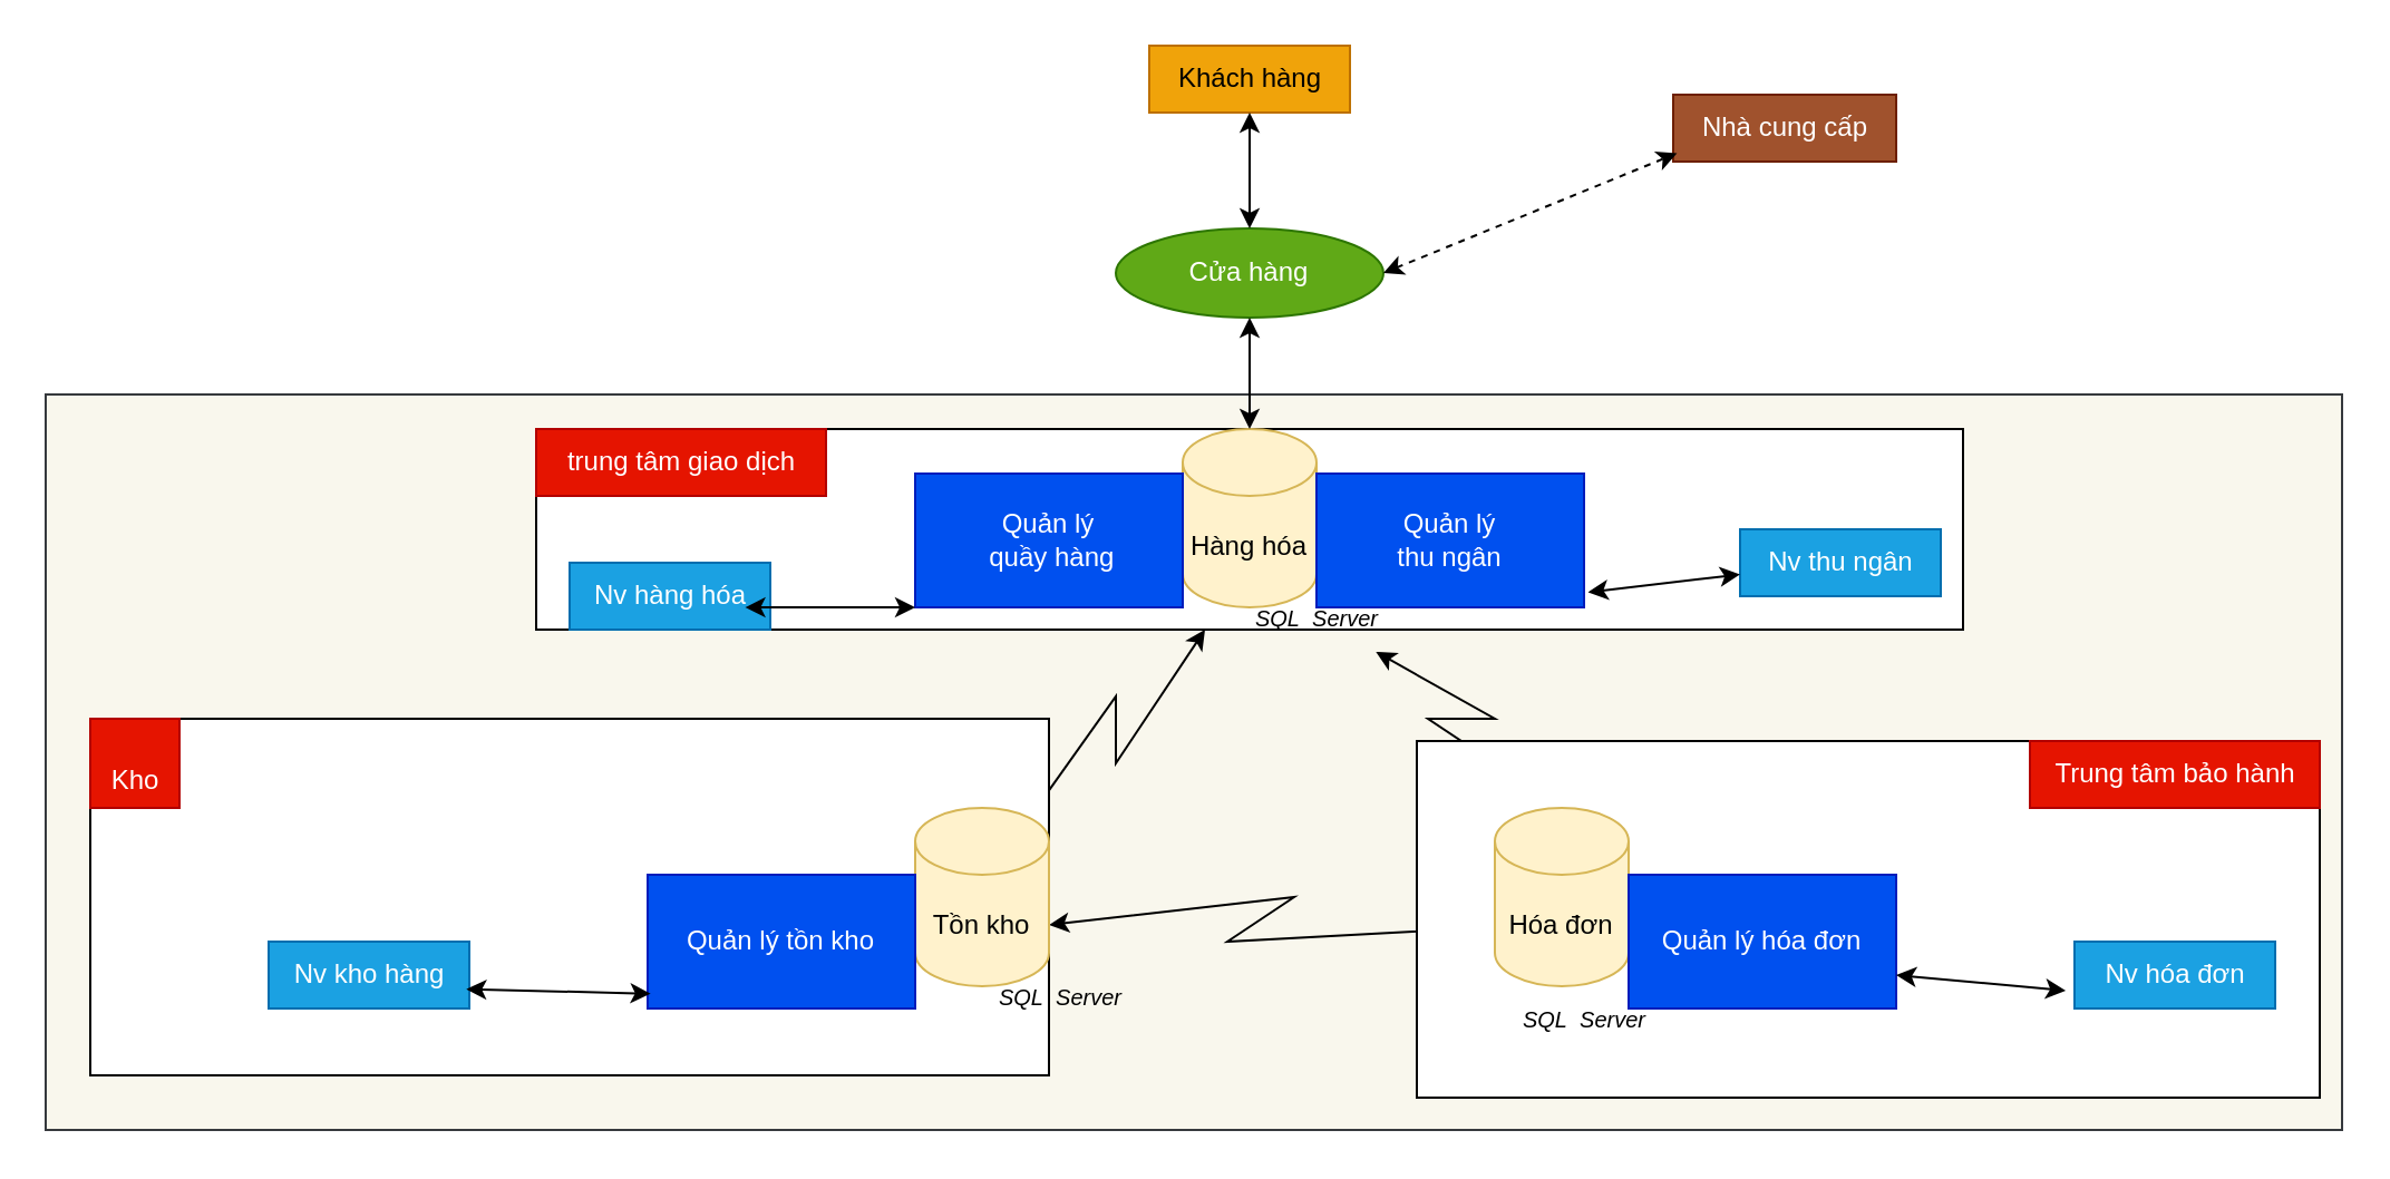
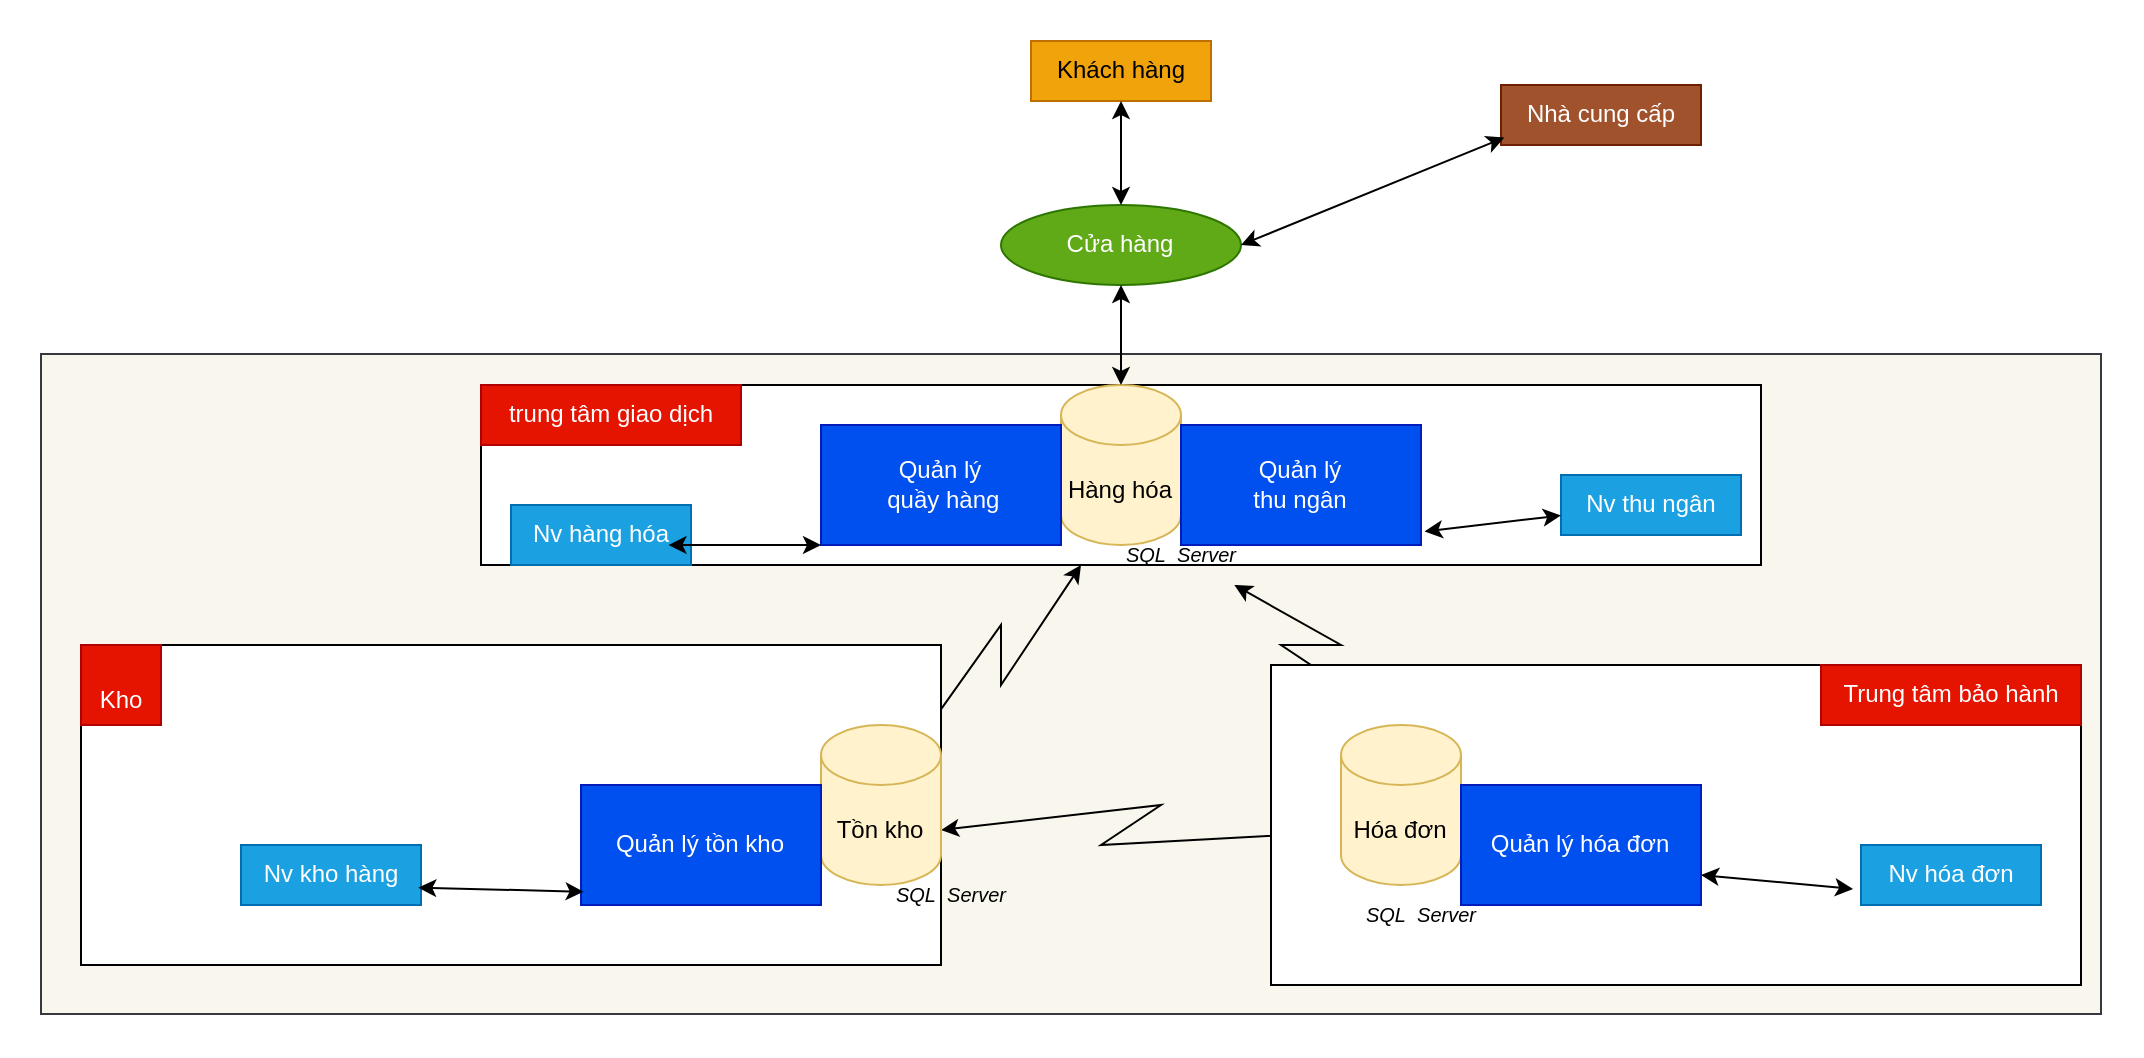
  <mxCell id="0" />
  <mxCell id="1" parent="0" />
  <mxCell id="2" value="Khách hàng" style="text;html=1;align=center;verticalAlign=middle;resizable=0;points=[];autosize=1;strokeColor=#BD7000;fillColor=#f0a30a;fontColor=#000000;" vertex="1" parent="1"><mxGeometry x="515" y="20" width="90" height="30" as="geometry" /></mxCell>
  <mxCell id="3" value="Cửa hàng" style="ellipse;whiteSpace=wrap;html=1;fillColor=#60a917;strokeColor=#2D7600;fontColor=#ffffff;" vertex="1" parent="1"><mxGeometry x="500" y="102" width="120" height="40" as="geometry" /></mxCell>
  <mxCell id="4" style="edgeStyle=orthogonalEdgeStyle;rounded=0;orthogonalLoop=1;jettySize=auto;html=1;exitX=0.5;exitY=1;exitDx=0;exitDy=0;" edge="1" parent="1" source="3" target="3"><mxGeometry relative="1" as="geometry" /></mxCell>
  <mxCell id="5" value="" style="endArrow=classic;startArrow=classic;html=1;rounded=0;exitX=0.5;exitY=0;exitDx=0;exitDy=0;" edge="1" parent="1" source="3" target="2"><mxGeometry width="50" height="50" relative="1" as="geometry"><mxPoint x="590" y="292" as="sourcePoint" /><mxPoint x="640" y="242" as="targetPoint" /></mxGeometry></mxCell>
  <mxCell id="6" value="Nhà cung cấp" style="text;html=1;align=center;verticalAlign=middle;resizable=0;points=[];autosize=1;strokeColor=#6D1F00;fillColor=#a0522d;fontColor=#ffffff;" vertex="1" parent="1"><mxGeometry x="750" y="42" width="100" height="30" as="geometry" /></mxCell>
- <mxCell id="7" value="" style="endArrow=classic;startArrow=classic;html=1;rounded=0;entryX=0.017;entryY=0.875;entryDx=0;entryDy=0;entryPerimeter=0;exitX=1;exitY=0.5;exitDx=0;exitDy=0;dashed=1;" edge="1" parent="1" source="3" target="6"><mxGeometry width="50" height="50" relative="1" as="geometry"><mxPoint x="590" y="292" as="sourcePoint" /><mxPoint x="640" y="242" as="targetPoint" /></mxGeometry></mxCell>
+ <mxCell id="7" value="" style="endArrow=classic;startArrow=classic;html=1;rounded=0;entryX=0.017;entryY=0.875;entryDx=0;entryDy=0;entryPerimeter=0;exitX=1;exitY=0.5;exitDx=0;exitDy=0;" edge="1" parent="1" source="3" target="6"><mxGeometry width="50" height="50" relative="1" as="geometry"><mxPoint x="590" y="292" as="sourcePoint" /><mxPoint x="640" y="242" as="targetPoint" /></mxGeometry></mxCell>
  <mxCell id="8" value="" style="rounded=0;whiteSpace=wrap;html=1;fillColor=#f9f7ed;strokeColor=#36393d;" vertex="1" parent="1"><mxGeometry x="20" y="176.5" width="1030" height="330" as="geometry" /></mxCell>
  <mxCell id="9" value="" style="endArrow=classic;startArrow=classic;html=1;rounded=0;entryX=0.5;entryY=0;entryDx=0;entryDy=0;entryPerimeter=0;" edge="1" parent="1"><mxGeometry width="50" height="50" relative="1" as="geometry"><mxPoint x="616.667" y="292" as="sourcePoint" /><mxPoint x="700" y="362" as="targetPoint" /><Array as="points"><mxPoint x="670" y="322" /><mxPoint x="640" y="322" /></Array></mxGeometry></mxCell>
  <mxCell id="10" value="" style="endArrow=classic;startArrow=classic;html=1;rounded=0;exitX=0.855;exitY=0;exitDx=0;exitDy=4.35;exitPerimeter=0;" edge="1" parent="1"><mxGeometry width="50" height="50" relative="1" as="geometry"><mxPoint x="461.3" y="366.35" as="sourcePoint" /><mxPoint x="540" y="282" as="targetPoint" /><Array as="points"><mxPoint x="500" y="312" /><mxPoint x="500" y="342" /></Array></mxGeometry></mxCell>
  <mxCell id="11" value="" style="endArrow=classic;startArrow=classic;html=1;rounded=0;exitX=1;exitY=0;exitDx=0;exitDy=52.5;exitPerimeter=0;" edge="1" parent="1"><mxGeometry width="50" height="50" relative="1" as="geometry"><mxPoint x="470" y="414.5" as="sourcePoint" /><mxPoint x="680" y="415" as="targetPoint" /><Array as="points"><mxPoint x="580" y="402" /><mxPoint x="550" y="422" /></Array></mxGeometry></mxCell>
  <mxCell id="12" value="" style="rounded=0;whiteSpace=wrap;html=1;" vertex="1" parent="1"><mxGeometry x="40" y="322" width="430" height="160" as="geometry" /></mxCell>
  <mxCell id="13" value="Tồn kho" style="shape=cylinder3;whiteSpace=wrap;html=1;boundedLbl=1;backgroundOutline=1;size=15;fillColor=#fff2cc;strokeColor=#d6b656;" vertex="1" parent="1"><mxGeometry x="410" y="362" width="60" height="80" as="geometry" /></mxCell>
  <mxCell id="14" value="Quản lý tồn kho" style="rounded=0;whiteSpace=wrap;html=1;fillColor=#0050ef;strokeColor=#001DBC;fontColor=#ffffff;" vertex="1" parent="1"><mxGeometry x="290" y="392" width="120" height="60" as="geometry" /></mxCell>
  <mxCell id="15" value="&lt;font style=&quot;font-size: 10px;&quot;&gt;&lt;i&gt;SQL&amp;nbsp; Server&lt;/i&gt;&lt;/font&gt;" style="text;html=1;align=center;verticalAlign=middle;resizable=0;points=[];autosize=1;strokeColor=none;fillColor=none;" vertex="1" parent="1"><mxGeometry x="435" y="432" width="80" height="30" as="geometry" /></mxCell>
  <mxCell id="16" value="Nv kho hàng" style="text;html=1;align=center;verticalAlign=middle;resizable=0;points=[];autosize=1;strokeColor=#006EAF;fillColor=#1ba1e2;fontColor=#ffffff;" vertex="1" parent="1"><mxGeometry x="120" y="422" width="90" height="30" as="geometry" /></mxCell>
  <mxCell id="17" value="" style="endArrow=classic;startArrow=classic;html=1;rounded=0;exitX=0.985;exitY=0.711;exitDx=0;exitDy=0;exitPerimeter=0;entryX=0.011;entryY=0.889;entryDx=0;entryDy=0;entryPerimeter=0;" edge="1" parent="1" source="16" target="14"><mxGeometry width="50" height="50" relative="1" as="geometry"><mxPoint x="240" y="352" as="sourcePoint" /><mxPoint x="290" y="302" as="targetPoint" /></mxGeometry></mxCell>
  <mxCell id="18" value="&lt;br&gt;Kho" style="text;html=1;align=center;verticalAlign=middle;resizable=0;points=[];autosize=1;strokeColor=#B20000;fillColor=#e51400;fontColor=#ffffff;" vertex="1" parent="1"><mxGeometry x="40" y="322" width="40" height="40" as="geometry" /></mxCell>
  <mxCell id="19" value="" style="rounded=0;whiteSpace=wrap;html=1;" vertex="1" parent="1"><mxGeometry x="635" y="332" width="405" height="160" as="geometry" /></mxCell>
  <mxCell id="20" value="Hóa đơn" style="shape=cylinder3;whiteSpace=wrap;html=1;boundedLbl=1;backgroundOutline=1;size=15;fillColor=#fff2cc;strokeColor=#d6b656;" vertex="1" parent="1"><mxGeometry x="670" y="362" width="60" height="80" as="geometry" /></mxCell>
  <mxCell id="21" value="Quản lý hóa đơn" style="rounded=0;whiteSpace=wrap;html=1;fillColor=#0050ef;strokeColor=#001DBC;fontColor=#ffffff;" vertex="1" parent="1"><mxGeometry x="730" y="392" width="120" height="60" as="geometry" /></mxCell>
  <mxCell id="22" value="&lt;font style=&quot;font-size: 10px;&quot;&gt;&lt;i&gt;SQL&amp;nbsp; Server&lt;/i&gt;&lt;/font&gt;" style="text;html=1;align=center;verticalAlign=middle;resizable=0;points=[];autosize=1;strokeColor=none;fillColor=none;" vertex="1" parent="1"><mxGeometry x="670" y="442" width="80" height="30" as="geometry" /></mxCell>
  <mxCell id="23" value="Nv hóa đơn" style="text;html=1;align=center;verticalAlign=middle;resizable=0;points=[];autosize=1;strokeColor=#006EAF;fillColor=#1ba1e2;fontColor=#ffffff;" vertex="1" parent="1"><mxGeometry x="930" y="422" width="90" height="30" as="geometry" /></mxCell>
  <mxCell id="24" value="" style="endArrow=classic;startArrow=classic;html=1;rounded=0;entryX=-0.044;entryY=0.733;entryDx=0;entryDy=0;entryPerimeter=0;exitX=1;exitY=0.75;exitDx=0;exitDy=0;" edge="1" parent="1" source="21" target="23"><mxGeometry width="50" height="50" relative="1" as="geometry"><mxPoint x="870" y="462" as="sourcePoint" /><mxPoint x="920" y="412" as="targetPoint" /></mxGeometry></mxCell>
  <mxCell id="25" value="Trung tâm bảo hành" style="text;html=1;align=center;verticalAlign=middle;resizable=0;points=[];autosize=1;strokeColor=#B20000;fillColor=#e51400;fontColor=#ffffff;" vertex="1" parent="1"><mxGeometry x="910" y="332" width="130" height="30" as="geometry" /></mxCell>
  <mxCell id="26" style="edgeStyle=orthogonalEdgeStyle;rounded=0;orthogonalLoop=1;jettySize=auto;html=1;exitX=0.5;exitY=1;exitDx=0;exitDy=0;" edge="1" parent="1" source="8" target="8"><mxGeometry relative="1" as="geometry" /></mxCell>
  <mxCell id="27" value="" style="rounded=0;whiteSpace=wrap;html=1;" vertex="1" parent="1"><mxGeometry x="240" y="192" width="640" height="90" as="geometry" /></mxCell>
  <mxCell id="28" value="Hàng hóa" style="shape=cylinder3;whiteSpace=wrap;html=1;boundedLbl=1;backgroundOutline=1;size=15;fillColor=#fff2cc;strokeColor=#d6b656;" vertex="1" parent="1"><mxGeometry x="530" y="192" width="60" height="80" as="geometry" /></mxCell>
  <mxCell id="29" value="Quản lý&lt;br&gt;&amp;nbsp;quầy hàng" style="rounded=0;whiteSpace=wrap;html=1;fillColor=#0050ef;strokeColor=#001DBC;fontColor=#ffffff;" vertex="1" parent="1"><mxGeometry x="410" y="212" width="120" height="60" as="geometry" /></mxCell>
  <mxCell id="30" value="Quản lý &lt;br&gt;thu ngân" style="rounded=0;whiteSpace=wrap;html=1;fillColor=#0050ef;strokeColor=#001DBC;fontColor=#ffffff;" vertex="1" parent="1"><mxGeometry x="590" y="212" width="120" height="60" as="geometry" /></mxCell>
  <mxCell id="31" value="&lt;font style=&quot;font-size: 10px;&quot;&gt;&lt;i&gt;SQL&amp;nbsp; Server&lt;/i&gt;&lt;/font&gt;" style="text;html=1;align=center;verticalAlign=middle;resizable=0;points=[];autosize=1;strokeColor=none;fillColor=none;" vertex="1" parent="1"><mxGeometry x="550" y="262" width="80" height="30" as="geometry" /></mxCell>
  <mxCell id="32" value="Nv hàng hóa" style="text;html=1;align=center;verticalAlign=middle;resizable=0;points=[];autosize=1;strokeColor=#006EAF;fillColor=#1ba1e2;fontColor=#ffffff;" vertex="1" parent="1"><mxGeometry x="255" y="252" width="90" height="30" as="geometry" /></mxCell>
  <mxCell id="33" value="" style="endArrow=classic;startArrow=classic;html=1;rounded=0;exitX=0.875;exitY=0.667;exitDx=0;exitDy=0;exitPerimeter=0;entryX=0;entryY=1;entryDx=0;entryDy=0;" edge="1" parent="1" source="32" target="29"><mxGeometry width="50" height="50" relative="1" as="geometry"><mxPoint x="340" y="302" as="sourcePoint" /><mxPoint x="390" y="252" as="targetPoint" /></mxGeometry></mxCell>
  <mxCell id="34" value="Nv thu ngân" style="text;html=1;align=center;verticalAlign=middle;resizable=0;points=[];autosize=1;strokeColor=#006EAF;fillColor=#1ba1e2;fontColor=#ffffff;" vertex="1" parent="1"><mxGeometry x="780" y="237" width="90" height="30" as="geometry" /></mxCell>
  <mxCell id="35" value="" style="endArrow=classic;startArrow=classic;html=1;rounded=0;exitX=1.015;exitY=0.887;exitDx=0;exitDy=0;exitPerimeter=0;" edge="1" parent="1" source="30" target="34"><mxGeometry width="50" height="50" relative="1" as="geometry"><mxPoint x="710" y="312" as="sourcePoint" /><mxPoint x="760" y="262" as="targetPoint" /></mxGeometry></mxCell>
  <mxCell id="36" value="" style="endArrow=classic;startArrow=classic;html=1;rounded=0;exitX=0.5;exitY=0;exitDx=0;exitDy=0;exitPerimeter=0;entryX=0.5;entryY=1;entryDx=0;entryDy=0;" edge="1" parent="1" source="28" target="3"><mxGeometry width="50" height="50" relative="1" as="geometry"><mxPoint x="590" y="202" as="sourcePoint" /><mxPoint x="640" y="152" as="targetPoint" /></mxGeometry></mxCell>
  <mxCell id="37" value="trung tâm giao dịch" style="text;html=1;align=center;verticalAlign=middle;resizable=0;points=[];autosize=1;strokeColor=#B20000;fillColor=#e51400;fontColor=#ffffff;" vertex="1" parent="1"><mxGeometry x="240" y="192" width="130" height="30" as="geometry" /></mxCell>
